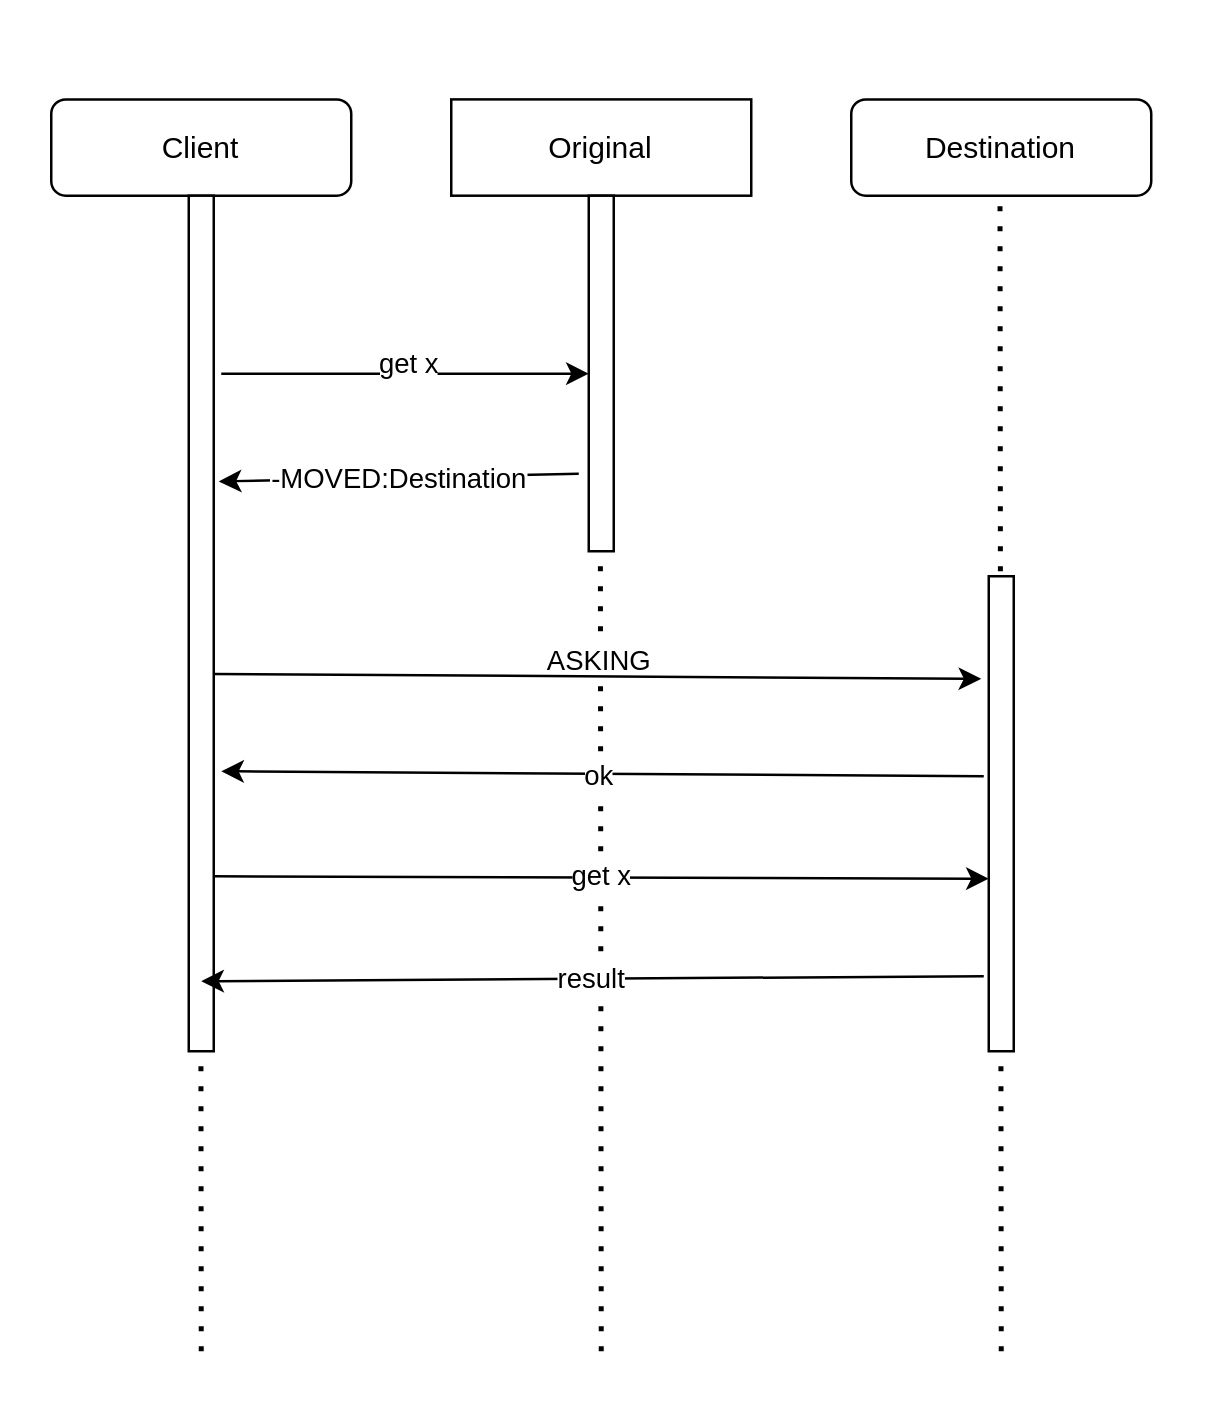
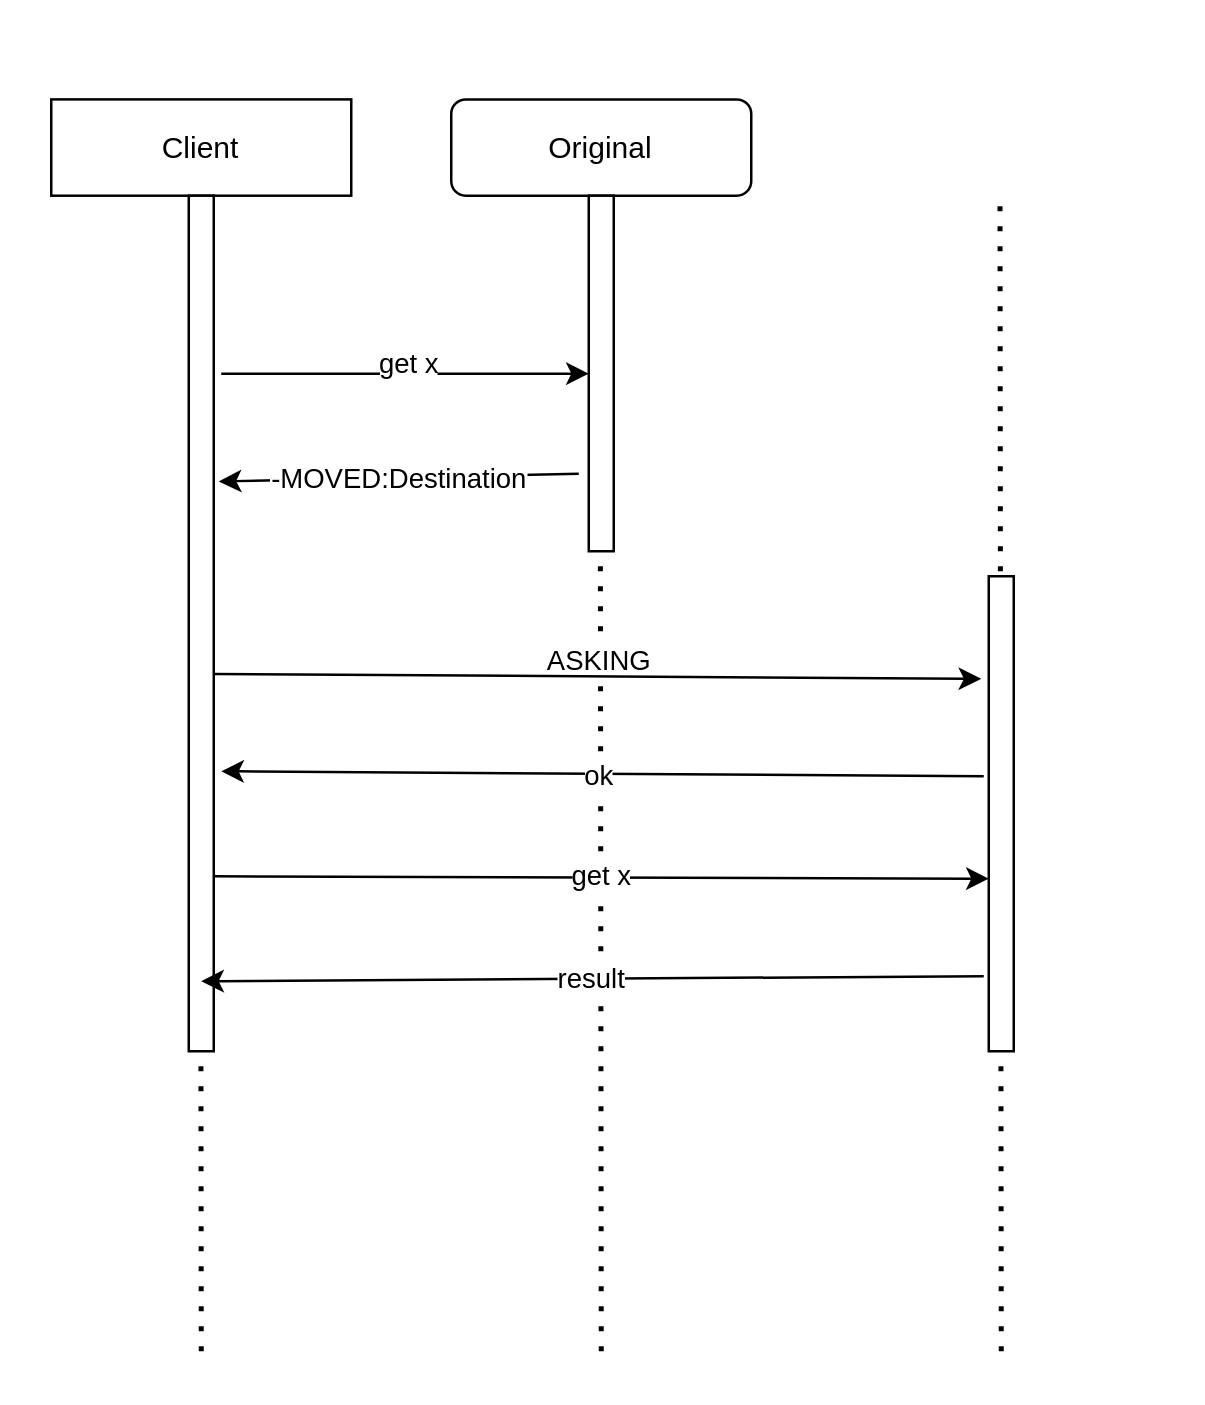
  <mxCell id="0" />
  <mxCell id="1" parent="0" />
  <mxCell id="2" value="" style="group" vertex="1" connectable="0" parent="1"><mxGeometry x="20" y="20" width="120" height="520" as="geometry" /></mxCell>
- <mxCell id="3" value="Client" style="rounded=1;whiteSpace=wrap;html=1;direction=west;" vertex="1" parent="2"><mxGeometry y="19.259" width="120" height="38.519" as="geometry" /></mxCell>
+ <mxCell id="3" value="Client" style="whiteSpace=wrap;html=1;direction=west;rounded=0;" vertex="1" parent="2"><mxGeometry y="19.259" width="120" height="38.519" as="geometry" /></mxCell>
  <mxCell id="4" value="" style="endArrow=none;dashed=1;html=1;dashPattern=1 3;strokeWidth=2;" edge="1" parent="2"><mxGeometry width="50" height="50" relative="1" as="geometry"><mxPoint x="60" y="520" as="sourcePoint" /><mxPoint x="59.5" y="57.778" as="targetPoint" /></mxGeometry></mxCell>
  <mxCell id="5" value="" style="html=1;points=[];perimeter=orthogonalPerimeter;" vertex="1" parent="2"><mxGeometry x="55" y="57.78" width="10" height="342.22" as="geometry" /></mxCell>
  <mxCell id="6" value="" style="group" vertex="1" connectable="0" parent="1"><mxGeometry x="180" y="20" width="120" height="520" as="geometry" /></mxCell>
- <mxCell id="7" value="Original" style="whiteSpace=wrap;html=1;direction=west;rounded=0;" vertex="1" parent="6"><mxGeometry y="19.259" width="120" height="38.519" as="geometry" /></mxCell>
+ <mxCell id="7" value="Original" style="rounded=1;whiteSpace=wrap;html=1;direction=west;" vertex="1" parent="6"><mxGeometry y="19.259" width="120" height="38.519" as="geometry" /></mxCell>
  <mxCell id="8" value="" style="endArrow=none;dashed=1;html=1;dashPattern=1 3;strokeWidth=2;" edge="1" parent="6"><mxGeometry width="50" height="50" relative="1" as="geometry"><mxPoint x="60" y="520" as="sourcePoint" /><mxPoint x="59.5" y="57.778" as="targetPoint" /></mxGeometry></mxCell>
  <mxCell id="9" value="ASKING" style="edgeLabel;html=1;align=center;verticalAlign=middle;resizable=0;points=[];" vertex="1" connectable="0" parent="8"><mxGeometry x="0.199" y="1" relative="1" as="geometry"><mxPoint as="offset" /></mxGeometry></mxCell>
  <mxCell id="10" value="" style="html=1;points=[];perimeter=orthogonalPerimeter;" vertex="1" parent="6"><mxGeometry x="55" y="57.78" width="10" height="142.22" as="geometry" /></mxCell>
  <mxCell id="11" value="" style="group" vertex="1" connectable="0" parent="1"><mxGeometry x="340" y="20" width="120" height="520" as="geometry" /></mxCell>
- <mxCell id="12" value="Destination" style="rounded=1;whiteSpace=wrap;html=1;direction=west;" vertex="1" parent="11"><mxGeometry y="19.259" width="120" height="38.519" as="geometry" /></mxCell>
  <mxCell id="13" value="" style="endArrow=none;dashed=1;html=1;dashPattern=1 3;strokeWidth=2;" edge="1" parent="11"><mxGeometry width="50" height="50" relative="1" as="geometry"><mxPoint x="60" y="520" as="sourcePoint" /><mxPoint x="59.5" y="57.778" as="targetPoint" /></mxGeometry></mxCell>
  <mxCell id="14" value="" style="html=1;points=[];perimeter=orthogonalPerimeter;" vertex="1" parent="11"><mxGeometry x="55" y="210" width="10" height="190" as="geometry" /></mxCell>
  <mxCell id="15" value="-MOVED:Destination" style="endArrow=classic;html=1;entryX=1.2;entryY=0.334;entryDx=0;entryDy=0;entryPerimeter=0;exitX=-0.4;exitY=0.782;exitDx=0;exitDy=0;exitPerimeter=0;" edge="1" parent="1" source="10" target="5"><mxGeometry width="50" height="50" relative="1" as="geometry"><mxPoint x="230" y="150" as="sourcePoint" /><mxPoint x="100" y="210" as="targetPoint" /><Array as="points" /></mxGeometry></mxCell>
  <mxCell id="16" value="" style="endArrow=classic;html=1;exitX=1.3;exitY=0.208;exitDx=0;exitDy=0;exitPerimeter=0;" edge="1" parent="1" source="5" target="10"><mxGeometry width="50" height="50" relative="1" as="geometry"><mxPoint x="93" y="111.02" as="sourcePoint" /><mxPoint x="-50" y="110" as="targetPoint" /></mxGeometry></mxCell>
  <mxCell id="17" value="get x" style="edgeLabel;html=1;align=center;verticalAlign=middle;resizable=0;points=[];" vertex="1" connectable="0" parent="16"><mxGeometry x="0.013" y="4" relative="1" as="geometry"><mxPoint as="offset" /></mxGeometry></mxCell>
  <mxCell id="18" value="" style="endArrow=classic;html=1;exitX=1;exitY=0.559;exitDx=0;exitDy=0;exitPerimeter=0;entryX=-0.3;entryY=0.216;entryDx=0;entryDy=0;entryPerimeter=0;" edge="1" parent="1" source="5" target="14"><mxGeometry width="50" height="50" relative="1" as="geometry"><mxPoint x="300" y="310" as="sourcePoint" /><mxPoint x="350" y="260" as="targetPoint" /></mxGeometry></mxCell>
  <mxCell id="19" value="" style="endArrow=classic;html=1;" edge="1" parent="1"><mxGeometry width="50" height="50" relative="1" as="geometry"><mxPoint x="393" y="310" as="sourcePoint" /><mxPoint x="88" y="308" as="targetPoint" /></mxGeometry></mxCell>
  <mxCell id="20" value="ok" style="edgeLabel;html=1;align=center;verticalAlign=middle;resizable=0;points=[];" vertex="1" connectable="0" parent="19"><mxGeometry x="0.01" y="1" relative="1" as="geometry"><mxPoint as="offset" /></mxGeometry></mxCell>
  <mxCell id="21" value="get x" style="endArrow=classic;html=1;exitX=1;exitY=0.559;exitDx=0;exitDy=0;exitPerimeter=0;entryX=0;entryY=0.267;entryDx=0;entryDy=0;entryPerimeter=0;" edge="1" parent="1"><mxGeometry width="50" height="50" relative="1" as="geometry"><mxPoint x="85" y="350.001" as="sourcePoint" /><mxPoint x="395" y="350.97" as="targetPoint" /></mxGeometry></mxCell>
  <mxCell id="22" value="result" style="endArrow=classic;html=1;exitX=-0.2;exitY=0.842;exitDx=0;exitDy=0;exitPerimeter=0;" edge="1" parent="1" source="14"><mxGeometry width="50" height="50" relative="1" as="geometry"><mxPoint x="300" y="310" as="sourcePoint" /><mxPoint x="80" y="392" as="targetPoint" /></mxGeometry></mxCell>
